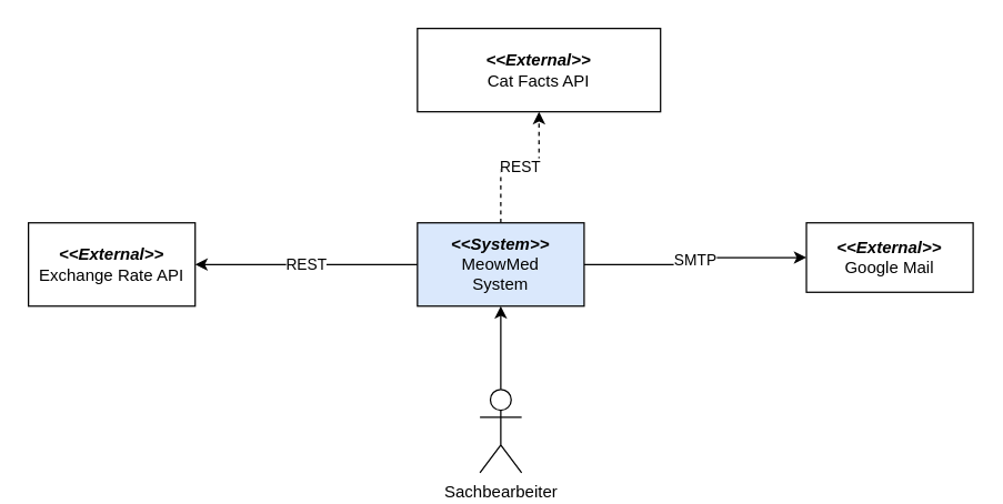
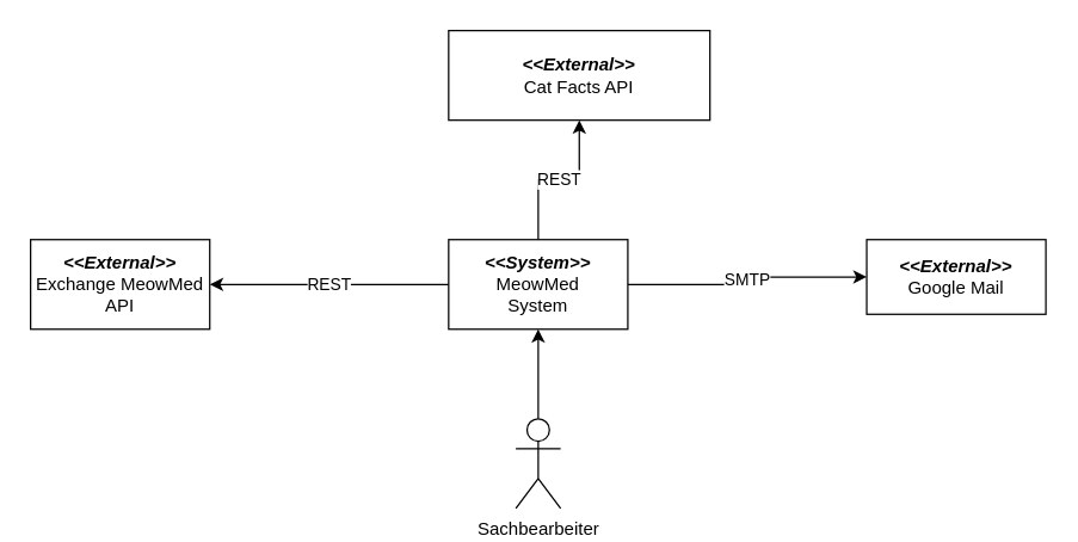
  <mxCell id="0" />
  <mxCell id="1" parent="0" />
  <mxCell id="2" value="SMTP" style="edgeStyle=orthogonalEdgeStyle;rounded=0;orthogonalLoop=1;jettySize=auto;html=1;" edge="1" parent="1" source="5" target="6"><mxGeometry relative="1" as="geometry" /></mxCell>
  <mxCell id="3" value="REST" style="edgeStyle=orthogonalEdgeStyle;rounded=0;orthogonalLoop=1;jettySize=auto;html=1;" edge="1" parent="1" source="5" target="8"><mxGeometry relative="1" as="geometry"><Array as="points"><mxPoint x="220" y="190" /><mxPoint x="220" y="190" /></Array><mxPoint as="offset" /></mxGeometry></mxCell>
- <mxCell id="4" value="REST" style="edgeStyle=orthogonalEdgeStyle;rounded=0;orthogonalLoop=1;jettySize=auto;html=1;dashed=1;" edge="1" parent="1" source="5" target="7"><mxGeometry relative="1" as="geometry" /></mxCell>
- <mxCell id="5" value="&lt;i&gt;&lt;b&gt;&amp;lt;&amp;lt;System&amp;gt;&amp;gt;&lt;/b&gt;&lt;br&gt;&lt;/i&gt;MeowMed &lt;br&gt;System" style="rounded=0;whiteSpace=wrap;html=1;fillColor=#dae8fc;" vertex="1" parent="1"><mxGeometry x="300" y="160" width="120" height="60" as="geometry" /></mxCell>
+ <mxCell id="4" value="REST" style="edgeStyle=orthogonalEdgeStyle;rounded=0;orthogonalLoop=1;jettySize=auto;html=1;" edge="1" parent="1" source="5" target="7"><mxGeometry relative="1" as="geometry" /></mxCell>
+ <mxCell id="5" value="&lt;i&gt;&lt;b&gt;&amp;lt;&amp;lt;System&amp;gt;&amp;gt;&lt;/b&gt;&lt;br&gt;&lt;/i&gt;MeowMed &lt;br&gt;System" style="rounded=0;whiteSpace=wrap;html=1;" vertex="1" parent="1"><mxGeometry x="300" y="160" width="120" height="60" as="geometry" /></mxCell>
  <mxCell id="6" value="&lt;i&gt;&lt;b&gt;&amp;lt;&amp;lt;External&amp;gt;&amp;gt;&lt;br&gt;&lt;/b&gt;&lt;/i&gt;Google Mail" style="rounded=0;whiteSpace=wrap;html=1;" vertex="1" parent="1"><mxGeometry x="580" y="160" width="120" height="50" as="geometry" /></mxCell>
  <mxCell id="7" value="&lt;i&gt;&lt;b&gt;&amp;lt;&amp;lt;External&amp;gt;&amp;gt;&lt;/b&gt;&lt;/i&gt;&lt;br&gt;Cat Facts API" style="rounded=0;whiteSpace=wrap;html=1;" vertex="1" parent="1"><mxGeometry x="300" y="20" width="175" height="60" as="geometry" /></mxCell>
- <mxCell id="8" value="&lt;b&gt;&lt;i&gt;&amp;lt;&amp;lt;External&amp;gt;&amp;gt;&lt;/i&gt;&lt;/b&gt;&lt;br&gt;Exchange Rate API" style="rounded=0;whiteSpace=wrap;html=1;" vertex="1" parent="1"><mxGeometry x="20" y="160" width="120" height="60" as="geometry" /></mxCell>
+ <mxCell id="8" value="&lt;b&gt;&lt;i&gt;&amp;lt;&amp;lt;External&amp;gt;&amp;gt;&lt;/i&gt;&lt;/b&gt;&lt;br&gt;Exchange MeowMed API" style="rounded=0;whiteSpace=wrap;html=1;" vertex="1" parent="1"><mxGeometry x="20" y="160" width="120" height="60" as="geometry" /></mxCell>
  <mxCell id="9" value="" style="edgeStyle=orthogonalEdgeStyle;rounded=0;orthogonalLoop=1;jettySize=auto;html=1;" edge="1" parent="1" source="10" target="5"><mxGeometry relative="1" as="geometry" /></mxCell>
  <mxCell id="10" value="Sachbearbeiter" style="shape=umlActor;verticalLabelPosition=bottom;verticalAlign=top;html=1;outlineConnect=0;" vertex="1" parent="1"><mxGeometry x="345" y="280" width="30" height="60" as="geometry" /></mxCell>
